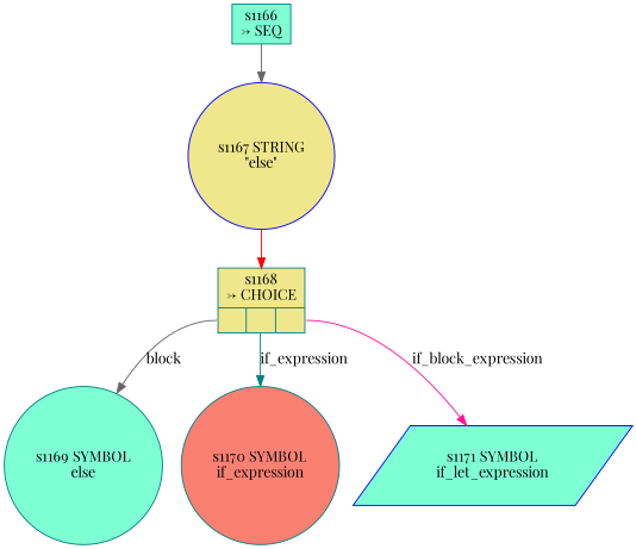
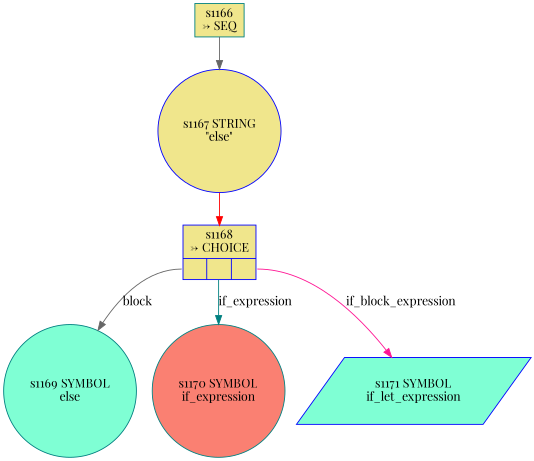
  digraph {
    fontname="Playfair Display"
    rankdir=TB
    node [color=teal fillcolor=aquamarine fontname="Playfair Display" shape=circle style=filled]
    edge [color=gray40 fontname="Playfair Display"]
-   n1 [fixedsize=false label="s1166\n&rarr; SEQ" peripheries=1 shape=box]
+   n1 [fillcolor=khaki fixedsize=false label="s1166\n&rarr; SEQ" peripheries=1 shape=box]
    n2 [color=blue fillcolor=khaki label="s1167 STRING\n\"else\""]
-   n3 [fillcolor=khaki fixedsize=false label="{s1168\n&rarr; CHOICE|{<p0>|<p1>|<p2>}}" peripheries=1 shape=record]
+   n3 [color=blue fillcolor=khaki fixedsize=false label="{s1168\n&rarr; CHOICE|{<p0>|<p1>|<p2>}}" peripheries=1 shape=record]
    n4 [label="s1169 SYMBOL\nelse"]
    n5 [fillcolor=salmon label="s1170 SYMBOL\nif_expression"]
    n6 [color=blue label="s1171 SYMBOL\nif_let_expression" shape=parallelogram]
    n1 -> n2
    n2 -> n3 [color=red]
    n3 -> n4 [label=block tailport=p0]
    n3 -> n5 [color=teal label=if_expression tailport=p1]
    n3 -> n6 [color=deeppink label=if_block_expression tailport=p2]
  }
